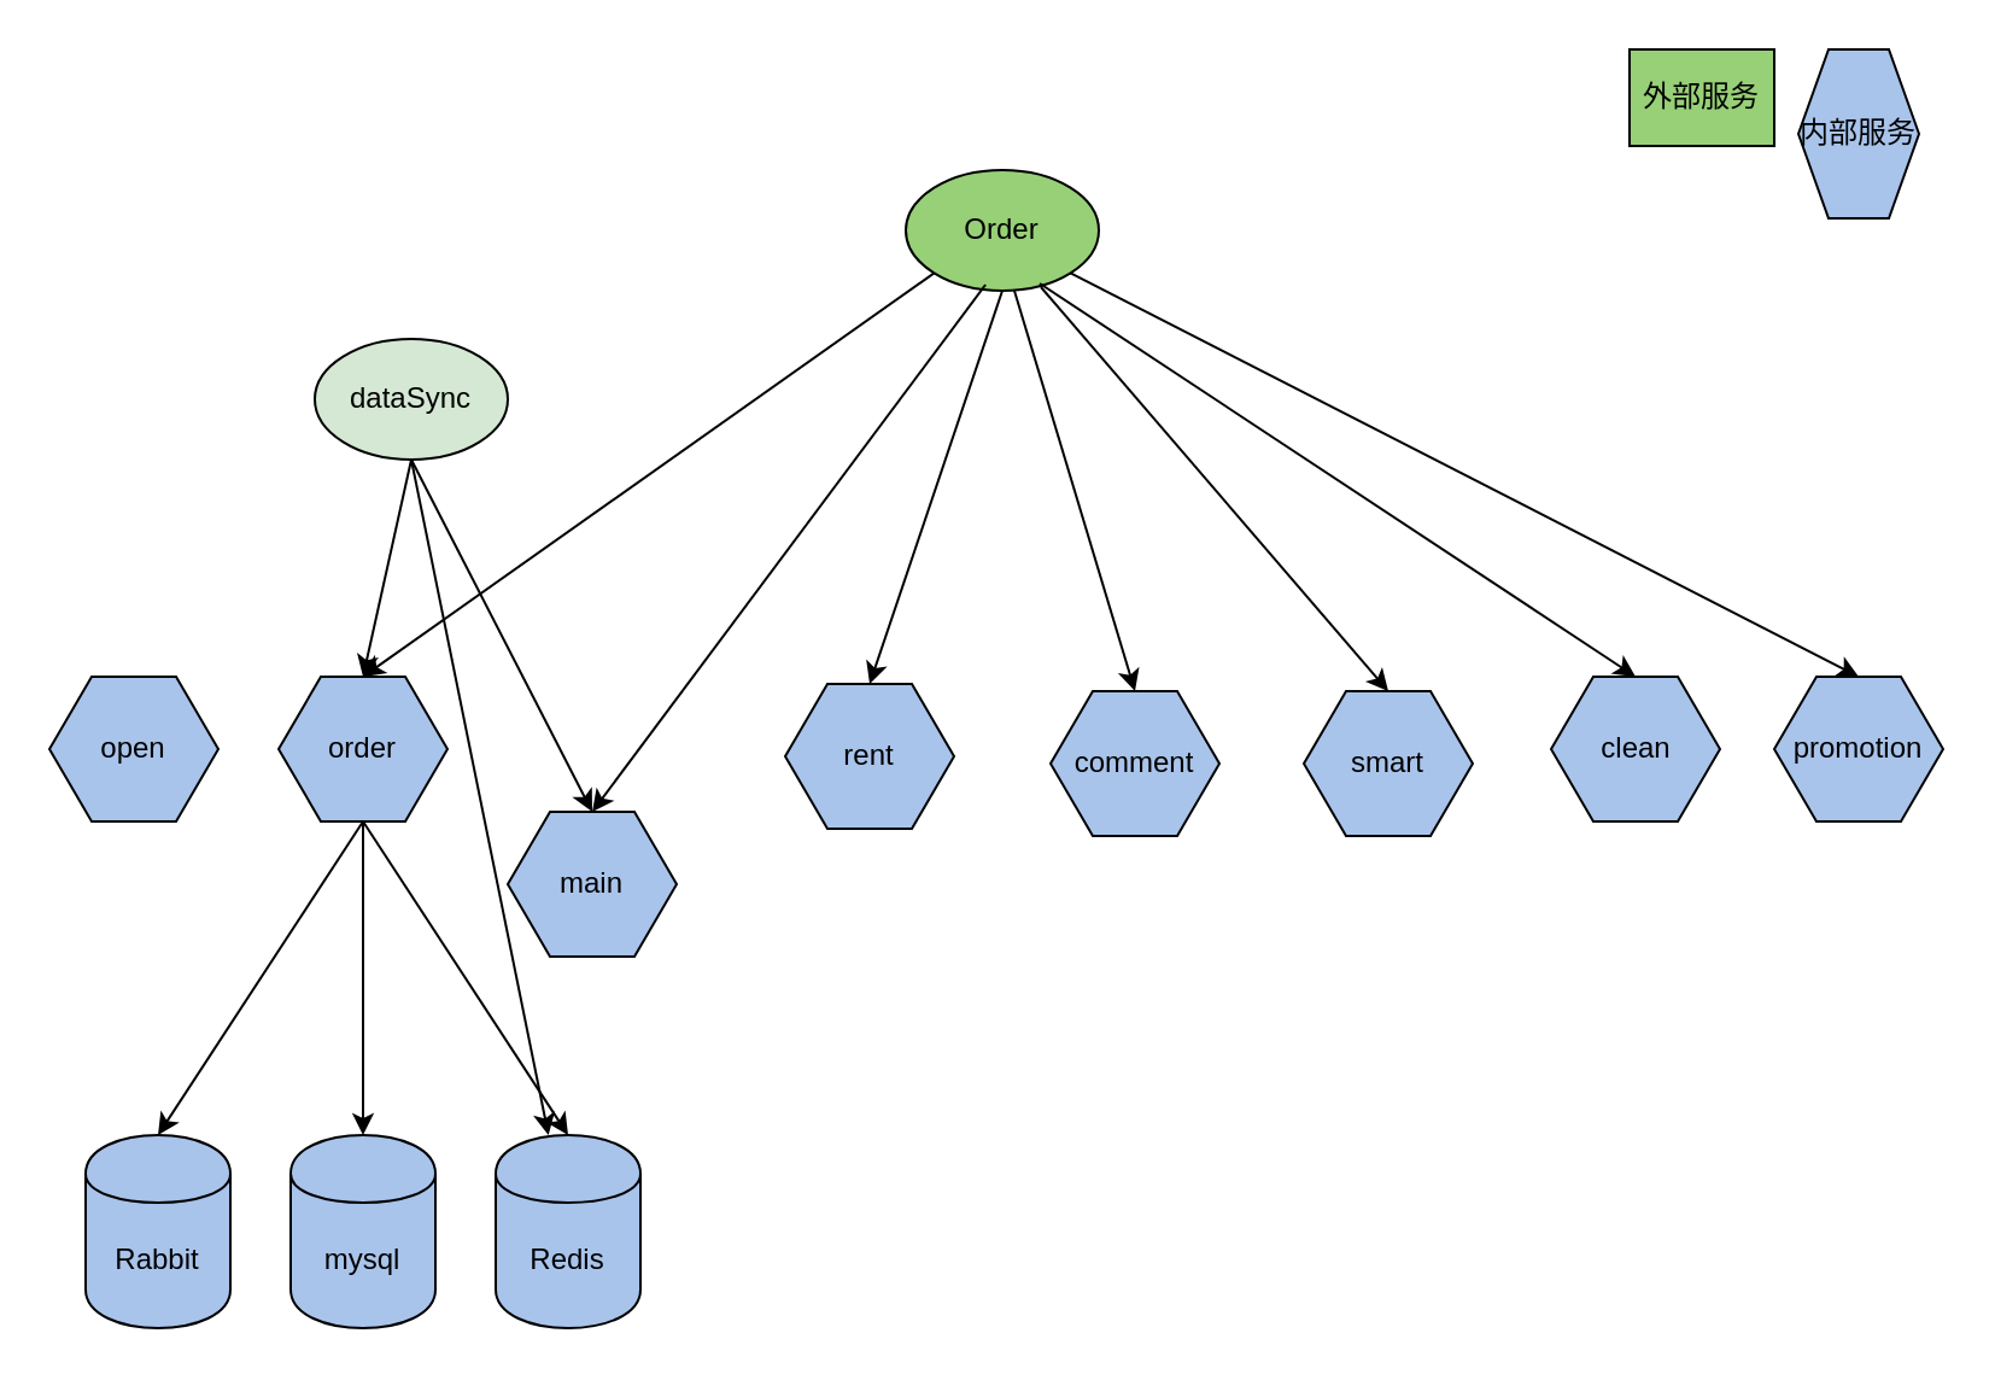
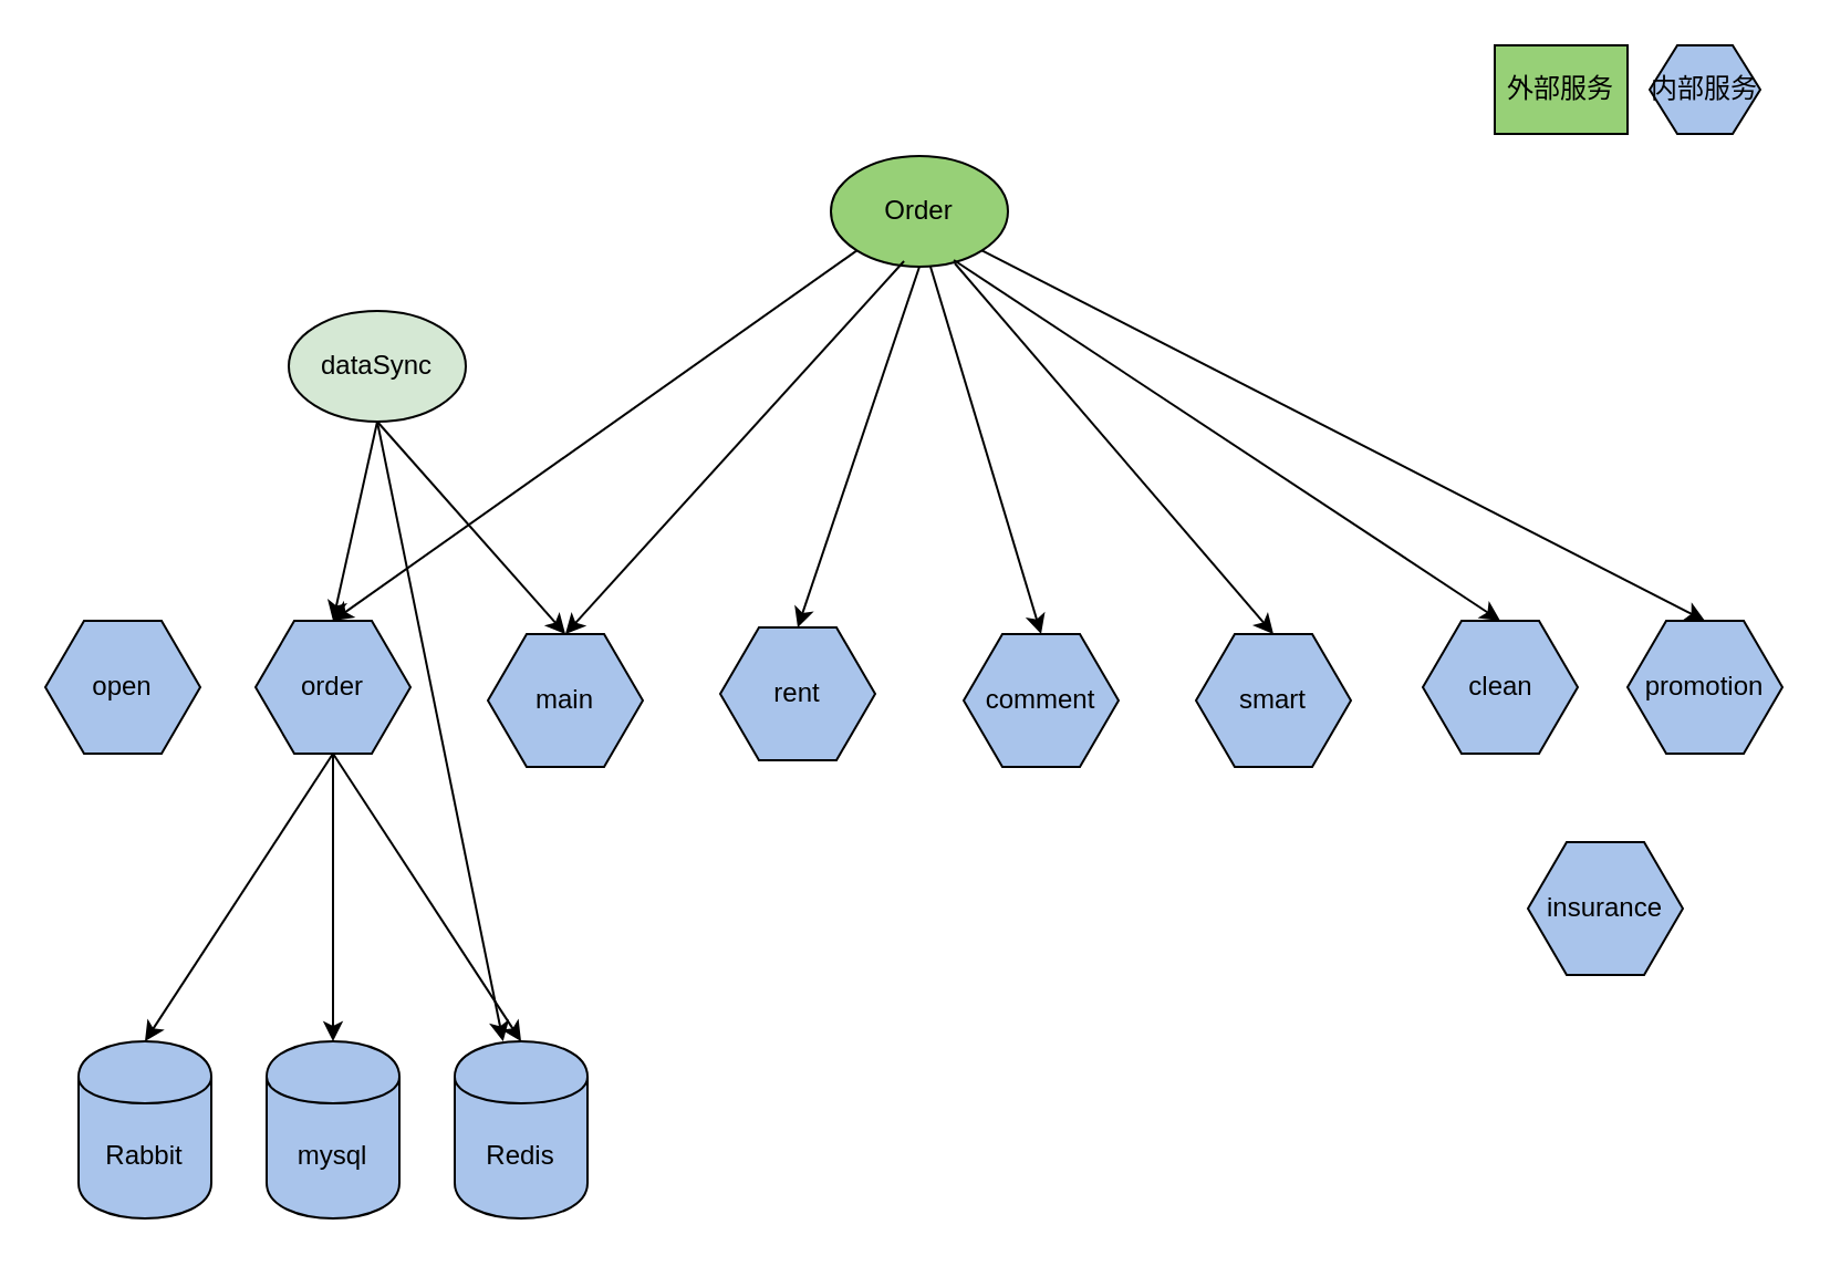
  <mxCell id="0" />
  <mxCell id="1" parent="0" />
  <mxCell id="2" value="Order" style="ellipse;whiteSpace=wrap;html=1;fillColor=#97D077;" vertex="1" parent="1"><mxGeometry x="375" y="70" width="80" height="50" as="geometry" /></mxCell>
  <mxCell id="3" value="open" style="shape=hexagon;perimeter=hexagonPerimeter2;whiteSpace=wrap;html=1;fillColor=#A9C4EB;" vertex="1" parent="1"><mxGeometry x="20" y="280" width="70" height="60" as="geometry" /></mxCell>
- <mxCell id="4" value="main" style="shape=hexagon;perimeter=hexagonPerimeter2;whiteSpace=wrap;html=1;fillColor=#A9C4EB;" vertex="1" parent="1"><mxGeometry x="210" y="336" width="70" height="60" as="geometry" /></mxCell>
+ <mxCell id="4" value="main" style="shape=hexagon;perimeter=hexagonPerimeter2;whiteSpace=wrap;html=1;fillColor=#A9C4EB;" vertex="1" parent="1"><mxGeometry x="220" y="286" width="70" height="60" as="geometry" /></mxCell>
  <mxCell id="5" value="comment" style="shape=hexagon;perimeter=hexagonPerimeter2;whiteSpace=wrap;html=1;fillColor=#A9C4EB;" vertex="1" parent="1"><mxGeometry x="435" y="286" width="70" height="60" as="geometry" /></mxCell>
  <mxCell id="6" value="clean" style="shape=hexagon;perimeter=hexagonPerimeter2;whiteSpace=wrap;html=1;fillColor=#A9C4EB;" vertex="1" parent="1"><mxGeometry x="642.5" y="280" width="70" height="60" as="geometry" /></mxCell>
  <mxCell id="7" value="smart" style="shape=hexagon;perimeter=hexagonPerimeter2;whiteSpace=wrap;html=1;fillColor=#A9C4EB;" vertex="1" parent="1"><mxGeometry x="540" y="286" width="70" height="60" as="geometry" /></mxCell>
  <mxCell id="8" value="rent" style="shape=hexagon;perimeter=hexagonPerimeter2;whiteSpace=wrap;html=1;fillColor=#A9C4EB;" vertex="1" parent="1"><mxGeometry x="325" y="283" width="70" height="60" as="geometry" /></mxCell>
  <mxCell id="9" value="order" style="shape=hexagon;perimeter=hexagonPerimeter2;whiteSpace=wrap;html=1;fillColor=#A9C4EB;" vertex="1" parent="1"><mxGeometry x="115" y="280" width="70" height="60" as="geometry" /></mxCell>
  <mxCell id="10" value="promotion" style="shape=hexagon;perimeter=hexagonPerimeter2;whiteSpace=wrap;html=1;fillColor=#A9C4EB;" vertex="1" parent="1"><mxGeometry x="735" y="280" width="70" height="60" as="geometry" /></mxCell>
+ <mxCell id="11" value="insurance" style="shape=hexagon;perimeter=hexagonPerimeter2;whiteSpace=wrap;html=1;fillColor=#A9C4EB;" vertex="1" parent="1"><mxGeometry x="690" y="380" width="70" height="60" as="geometry" /></mxCell>
  <mxCell id="12" value="外部服务" style="whiteSpace=wrap;html=1;fillColor=#97D077;rounded=0;" vertex="1" parent="1"><mxGeometry x="675" y="20" width="60" height="40" as="geometry" /></mxCell>
- <mxCell id="13" value="内部服务" style="shape=hexagon;perimeter=hexagonPerimeter2;whiteSpace=wrap;html=1;fillColor=#A9C4EB;" vertex="1" parent="1"><mxGeometry x="745" y="20" width="50" height="70" as="geometry" /></mxCell>
+ <mxCell id="13" value="内部服务" style="shape=hexagon;perimeter=hexagonPerimeter2;whiteSpace=wrap;html=1;fillColor=#A9C4EB;" vertex="1" parent="1"><mxGeometry x="745" y="20" width="50" height="40" as="geometry" /></mxCell>
  <mxCell id="14" value="dataSync&lt;br&gt;" style="ellipse;whiteSpace=wrap;html=1;fillColor=#d5e8d4;" vertex="1" parent="1"><mxGeometry x="130" y="140" width="80" height="50" as="geometry" /></mxCell>
  <mxCell id="15" value="" style="endArrow=classic;html=1;exitX=0.5;exitY=1;exitDx=0;exitDy=0;" edge="1" parent="1" source="14" target="27"><mxGeometry width="50" height="50" relative="1" as="geometry"><mxPoint x="170" y="194" as="sourcePoint" /><mxPoint x="90" y="440" as="targetPoint" /></mxGeometry></mxCell>
  <mxCell id="16" value="" style="endArrow=classic;html=1;entryX=0.5;entryY=0;entryDx=0;entryDy=0;exitX=0.5;exitY=1;exitDx=0;exitDy=0;" edge="1" parent="1" source="14" target="9"><mxGeometry width="50" height="50" relative="1" as="geometry"><mxPoint x="170" y="200" as="sourcePoint" /><mxPoint x="80" y="290" as="targetPoint" /></mxGeometry></mxCell>
  <mxCell id="17" value="" style="endArrow=classic;html=1;entryX=0.5;entryY=0;entryDx=0;entryDy=0;" edge="1" parent="1" target="4"><mxGeometry width="50" height="50" relative="1" as="geometry"><mxPoint x="170" y="190" as="sourcePoint" /><mxPoint x="180" y="290" as="targetPoint" /></mxGeometry></mxCell>
  <mxCell id="18" value="" style="endArrow=classic;html=1;exitX=0;exitY=1;exitDx=0;exitDy=0;entryX=0.5;entryY=0;entryDx=0;entryDy=0;" edge="1" parent="1" source="2" target="9"><mxGeometry width="50" height="50" relative="1" as="geometry"><mxPoint x="180" y="200" as="sourcePoint" /><mxPoint x="100" y="290" as="targetPoint" /></mxGeometry></mxCell>
  <mxCell id="19" value="" style="endArrow=classic;html=1;entryX=0.5;entryY=0;entryDx=0;entryDy=0;exitX=0.413;exitY=0.95;exitDx=0;exitDy=0;exitPerimeter=0;" edge="1" parent="1" source="2" target="4"><mxGeometry width="50" height="50" relative="1" as="geometry"><mxPoint x="420" y="120" as="sourcePoint" /><mxPoint x="180" y="290" as="targetPoint" /></mxGeometry></mxCell>
  <mxCell id="20" value="" style="endArrow=classic;html=1;entryX=0.5;entryY=0;entryDx=0;entryDy=0;exitX=0.5;exitY=1;exitDx=0;exitDy=0;" edge="1" parent="1" source="2" target="8"><mxGeometry width="50" height="50" relative="1" as="geometry"><mxPoint x="420" y="130" as="sourcePoint" /><mxPoint x="275" y="293" as="targetPoint" /></mxGeometry></mxCell>
  <mxCell id="21" value="" style="endArrow=classic;html=1;entryX=0.5;entryY=0;entryDx=0;entryDy=0;" edge="1" parent="1" target="5"><mxGeometry width="50" height="50" relative="1" as="geometry"><mxPoint x="420" y="120" as="sourcePoint" /><mxPoint x="368" y="290" as="targetPoint" /></mxGeometry></mxCell>
  <mxCell id="22" value="" style="endArrow=classic;html=1;exitX=0.7;exitY=0.97;exitDx=0;exitDy=0;exitPerimeter=0;entryX=0.5;entryY=0;entryDx=0;entryDy=0;" edge="1" parent="1" source="2" target="7"><mxGeometry width="50" height="50" relative="1" as="geometry"><mxPoint x="430" y="130" as="sourcePoint" /><mxPoint x="590" y="280" as="targetPoint" /></mxGeometry></mxCell>
  <mxCell id="23" value="" style="endArrow=classic;html=1;exitX=0.694;exitY=0.94;exitDx=0;exitDy=0;exitPerimeter=0;entryX=0.5;entryY=0;entryDx=0;entryDy=0;" edge="1" parent="1" source="2" target="6"><mxGeometry width="50" height="50" relative="1" as="geometry"><mxPoint x="441" y="129" as="sourcePoint" /><mxPoint x="600" y="290" as="targetPoint" /></mxGeometry></mxCell>
  <mxCell id="24" value="" style="endArrow=classic;html=1;entryX=0.5;entryY=0;entryDx=0;entryDy=0;exitX=1;exitY=1;exitDx=0;exitDy=0;" edge="1" parent="1" source="2" target="10"><mxGeometry width="50" height="50" relative="1" as="geometry"><mxPoint x="430" y="110" as="sourcePoint" /><mxPoint x="705" y="290" as="targetPoint" /></mxGeometry></mxCell>
  <mxCell id="25" value="Rabbit" style="shape=cylinder;whiteSpace=wrap;html=1;boundedLbl=1;backgroundOutline=1;fillColor=#A9C4EB;" vertex="1" parent="1"><mxGeometry x="35" y="470" width="60" height="80" as="geometry" /></mxCell>
  <mxCell id="26" value="mysql" style="shape=cylinder;whiteSpace=wrap;html=1;boundedLbl=1;backgroundOutline=1;fillColor=#A9C4EB;" vertex="1" parent="1"><mxGeometry x="120" y="470" width="60" height="80" as="geometry" /></mxCell>
  <mxCell id="27" value="Redis" style="shape=cylinder;whiteSpace=wrap;html=1;boundedLbl=1;backgroundOutline=1;fillColor=#A9C4EB;" vertex="1" parent="1"><mxGeometry x="205" y="470" width="60" height="80" as="geometry" /></mxCell>
  <mxCell id="28" value="" style="endArrow=classic;html=1;entryX=0.5;entryY=0;entryDx=0;entryDy=0;exitX=0.5;exitY=1;exitDx=0;exitDy=0;" edge="1" parent="1" source="9" target="25"><mxGeometry width="50" height="50" relative="1" as="geometry"><mxPoint x="170" y="350" as="sourcePoint" /><mxPoint x="180" y="290" as="targetPoint" /></mxGeometry></mxCell>
  <mxCell id="29" value="" style="endArrow=classic;html=1;entryX=0.5;entryY=0;entryDx=0;entryDy=0;exitX=0.5;exitY=1;exitDx=0;exitDy=0;" edge="1" parent="1" source="9" target="26"><mxGeometry width="50" height="50" relative="1" as="geometry"><mxPoint x="180" y="350" as="sourcePoint" /><mxPoint x="300" y="490" as="targetPoint" /></mxGeometry></mxCell>
  <mxCell id="30" value="" style="endArrow=classic;html=1;entryX=0.5;entryY=0;entryDx=0;entryDy=0;exitX=0.5;exitY=1;exitDx=0;exitDy=0;" edge="1" parent="1" source="9" target="27"><mxGeometry width="50" height="50" relative="1" as="geometry"><mxPoint x="180" y="350" as="sourcePoint" /><mxPoint x="385" y="490" as="targetPoint" /></mxGeometry></mxCell>
